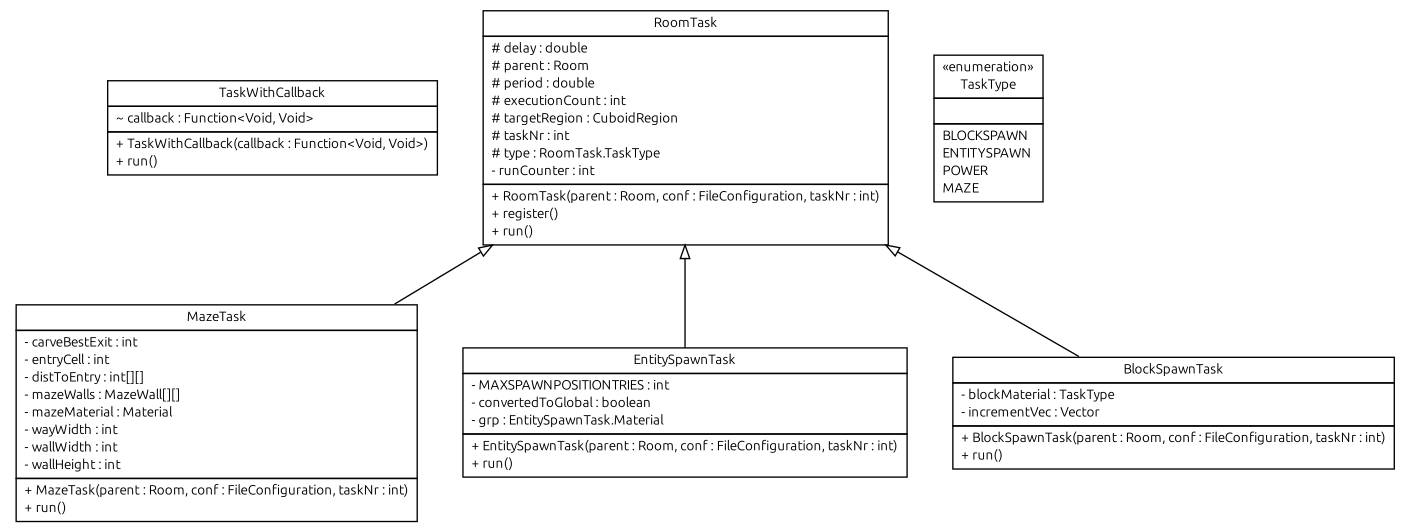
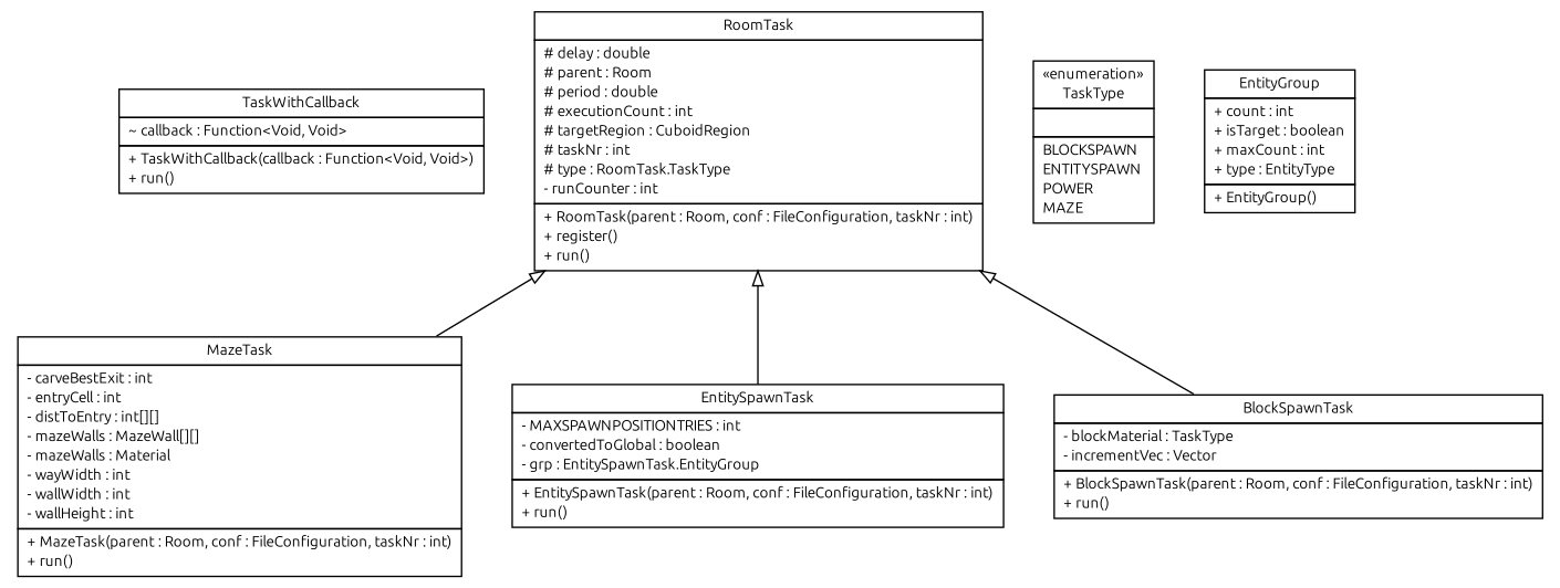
  digraph {
    fontname=Ubuntu
    nodesep=0.25
    ranksep=0.5
    node [fontcolor=black fontname=Ubuntu fontsize=10.0 shape=plaintext]
    edge [arrowtail=empty dir=back fontname=Ubuntu fontsize=10 headport=p labelfontname=arial labelfontsize=10 tailport=p]
    n1 [label=<<table title="dunGen.tasks.TaskWithCallback" border="0" cellborder="1" cellspacing="0" cellpadding="2" port="p" href="./TaskWithCallback.html" target="_parent"> 		<tr><td><table border="0" cellspacing="0" cellpadding="1"> <tr><td align="center" balign="center"> TaskWithCallback </td></tr> 		</table></td></tr> 		<tr><td><table border="0" cellspacing="0" cellpadding="1"> <tr><td align="left" balign="left"> ~ callback : Function&lt;Void, Void&gt; </td></tr> 		</table></td></tr> 		<tr><td><table border="0" cellspacing="0" cellpadding="1"> <tr><td align="left" balign="left"> + TaskWithCallback(callback : Function&lt;Void, Void&gt;) </td></tr> <tr><td align="left" balign="left"> + run() </td></tr> 		</table></td></tr> 		</table>>]
    n2 [label=<<table title="dunGen.tasks.RoomTask" border="0" cellborder="1" cellspacing="0" cellpadding="2" port="p" href="./RoomTask.html" target="_parent"> 		<tr><td><table border="0" cellspacing="0" cellpadding="1"> <tr><td align="center" balign="center"> RoomTask </td></tr> 		</table></td></tr> 		<tr><td><table border="0" cellspacing="0" cellpadding="1"> <tr><td align="left" balign="left"> # delay : double </td></tr> <tr><td align="left" balign="left"> # parent : Room </td></tr> <tr><td align="left" balign="left"> # period : double </td></tr> <tr><td align="left" balign="left"> # executionCount : int </td></tr> <tr><td align="left" balign="left"> # targetRegion : CuboidRegion </td></tr> <tr><td align="left" balign="left"> # taskNr : int </td></tr> <tr><td align="left" balign="left"> # type : RoomTask.TaskType </td></tr> <tr><td align="left" balign="left"> - runCounter : int </td></tr> 		</table></td></tr> 		<tr><td><table border="0" cellspacing="0" cellpadding="1"> <tr><td align="left" balign="left"> + RoomTask(parent : Room, conf : FileConfiguration, taskNr : int) </td></tr> <tr><td align="left" balign="left"> + register() </td></tr> <tr><td align="left" balign="left"> + run() </td></tr> 		</table></td></tr> 		</table>>]
-   n3 [label=<<table title="dunGen.tasks.MazeTask" border="0" cellborder="1" cellspacing="0" cellpadding="2" port="p" href="./MazeTask.html" target="_parent"> 		<tr><td><table border="0" cellspacing="0" cellpadding="1"> <tr><td align="center" balign="center"> MazeTask </td></tr> 		</table></td></tr> 		<tr><td><table border="0" cellspacing="0" cellpadding="1"> <tr><td align="left" balign="left"> - carveBestExit : int </td></tr> <tr><td align="left" balign="left"> - entryCell : int </td></tr> <tr><td align="left" balign="left"> - distToEntry : int[][] </td></tr> <tr><td align="left" balign="left"> - mazeWalls : MazeWall[][] </td></tr> <tr><td align="left" balign="left"> - mazeMaterial : Material </td></tr> <tr><td align="left" balign="left"> - wayWidth : int </td></tr> <tr><td align="left" balign="left"> - wallWidth : int </td></tr> <tr><td align="left" balign="left"> - wallHeight : int </td></tr> 		</table></td></tr> 		<tr><td><table border="0" cellspacing="0" cellpadding="1"> <tr><td align="left" balign="left"> + MazeTask(parent : Room, conf : FileConfiguration, taskNr : int) </td></tr> <tr><td align="left" balign="left"> + run() </td></tr> 		</table></td></tr> 		</table>>]
-   n4 [label=<<table title="dunGen.tasks.EntitySpawnTask" border="0" cellborder="1" cellspacing="0" cellpadding="2" port="p" href="./EntitySpawnTask.html" target="_parent"> 		<tr><td><table border="0" cellspacing="0" cellpadding="1"> <tr><td align="center" balign="center"> EntitySpawnTask </td></tr> 		</table></td></tr> 		<tr><td><table border="0" cellspacing="0" cellpadding="1"> <tr><td align="left" balign="left"> - MAXSPAWNPOSITIONTRIES : int </td></tr> <tr><td align="left" balign="left"> - convertedToGlobal : boolean </td></tr> <tr><td align="left" balign="left"> - grp : EntitySpawnTask.Material </td></tr> 		</table></td></tr> 		<tr><td><table border="0" cellspacing="0" cellpadding="1"> <tr><td align="left" balign="left"> + EntitySpawnTask(parent : Room, conf : FileConfiguration, taskNr : int) </td></tr> <tr><td align="left" balign="left"> + run() </td></tr> 		</table></td></tr> 		</table>>]
+   n3 [label=<<table title="dunGen.tasks.MazeTask" border="0" cellborder="1" cellspacing="0" cellpadding="2" port="p" href="./MazeTask.html" target="_parent"> 		<tr><td><table border="0" cellspacing="0" cellpadding="1"> <tr><td align="center" balign="center"> MazeTask </td></tr> 		</table></td></tr> 		<tr><td><table border="0" cellspacing="0" cellpadding="1"> <tr><td align="left" balign="left"> - carveBestExit : int </td></tr> <tr><td align="left" balign="left"> - entryCell : int </td></tr> <tr><td align="left" balign="left"> - distToEntry : int[][] </td></tr> <tr><td align="left" balign="left"> - mazeWalls : MazeWall[][] </td></tr> <tr><td align="left" balign="left"> - mazeWalls : Material </td></tr> <tr><td align="left" balign="left"> - wayWidth : int </td></tr> <tr><td align="left" balign="left"> - wallWidth : int </td></tr> <tr><td align="left" balign="left"> - wallHeight : int </td></tr> 		</table></td></tr> 		<tr><td><table border="0" cellspacing="0" cellpadding="1"> <tr><td align="left" balign="left"> + MazeTask(parent : Room, conf : FileConfiguration, taskNr : int) </td></tr> <tr><td align="left" balign="left"> + run() </td></tr> 		</table></td></tr> 		</table>>]
+   n4 [label=<<table title="dunGen.tasks.EntitySpawnTask" border="0" cellborder="1" cellspacing="0" cellpadding="2" port="p" href="./EntitySpawnTask.html" target="_parent"> 		<tr><td><table border="0" cellspacing="0" cellpadding="1"> <tr><td align="center" balign="center"> EntitySpawnTask </td></tr> 		</table></td></tr> 		<tr><td><table border="0" cellspacing="0" cellpadding="1"> <tr><td align="left" balign="left"> - MAXSPAWNPOSITIONTRIES : int </td></tr> <tr><td align="left" balign="left"> - convertedToGlobal : boolean </td></tr> <tr><td align="left" balign="left"> - grp : EntitySpawnTask.EntityGroup </td></tr> 		</table></td></tr> 		<tr><td><table border="0" cellspacing="0" cellpadding="1"> <tr><td align="left" balign="left"> + EntitySpawnTask(parent : Room, conf : FileConfiguration, taskNr : int) </td></tr> <tr><td align="left" balign="left"> + run() </td></tr> 		</table></td></tr> 		</table>>]
    n5 [label=<<table title="dunGen.tasks.BlockSpawnTask" border="0" cellborder="1" cellspacing="0" cellpadding="2" port="p" href="./BlockSpawnTask.html" target="_parent"> 		<tr><td><table border="0" cellspacing="0" cellpadding="1"> <tr><td align="center" balign="center"> BlockSpawnTask </td></tr> 		</table></td></tr> 		<tr><td><table border="0" cellspacing="0" cellpadding="1"> <tr><td align="left" balign="left"> - blockMaterial : TaskType </td></tr> <tr><td align="left" balign="left"> - incrementVec : Vector </td></tr> 		</table></td></tr> 		<tr><td><table border="0" cellspacing="0" cellpadding="1"> <tr><td align="left" balign="left"> + BlockSpawnTask(parent : Room, conf : FileConfiguration, taskNr : int) </td></tr> <tr><td align="left" balign="left"> + run() </td></tr> 		</table></td></tr> 		</table>>]
    n6 [label=<<table title="dunGen.tasks.RoomTask.TaskType" border="0" cellborder="1" cellspacing="0" cellpadding="2" port="p" href="./RoomTask.TaskType.html" target="_parent"> 		<tr><td><table border="0" cellspacing="0" cellpadding="1"> <tr><td align="center" balign="center"> &#171;enumeration&#187; </td></tr> <tr><td align="center" balign="center"> TaskType </td></tr> 		</table></td></tr> 		<tr><td><table border="0" cellspacing="0" cellpadding="1"> <tr><td align="left" balign="left">  </td></tr> 		</table></td></tr> 		<tr><td><table border="0" cellspacing="0" cellpadding="1"> <tr><td align="left" balign="left"> BLOCKSPAWN </td></tr> <tr><td align="left" balign="left"> ENTITYSPAWN </td></tr> <tr><td align="left" balign="left"> POWER </td></tr> <tr><td align="left" balign="left"> MAZE </td></tr> 		</table></td></tr> 		</table>>]
+   n7 [label=<<table title="dunGen.tasks.EntitySpawnTask.EntityGroup" border="0" cellborder="1" cellspacing="0" cellpadding="2" port="p" href="./EntitySpawnTask.EntityGroup.html" target="_parent"> 		<tr><td><table border="0" cellspacing="0" cellpadding="1"> <tr><td align="center" balign="center"> EntityGroup </td></tr> 		</table></td></tr> 		<tr><td><table border="0" cellspacing="0" cellpadding="1"> <tr><td align="left" balign="left"> + count : int </td></tr> <tr><td align="left" balign="left"> + isTarget : boolean </td></tr> <tr><td align="left" balign="left"> + maxCount : int </td></tr> <tr><td align="left" balign="left"> + type : EntityType </td></tr> 		</table></td></tr> 		<tr><td><table border="0" cellspacing="0" cellpadding="1"> <tr><td align="left" balign="left"> + EntityGroup() </td></tr> 		</table></td></tr> 		</table>>]
    n2 -> n3
    n2 -> n4
    n2 -> n5
  }
